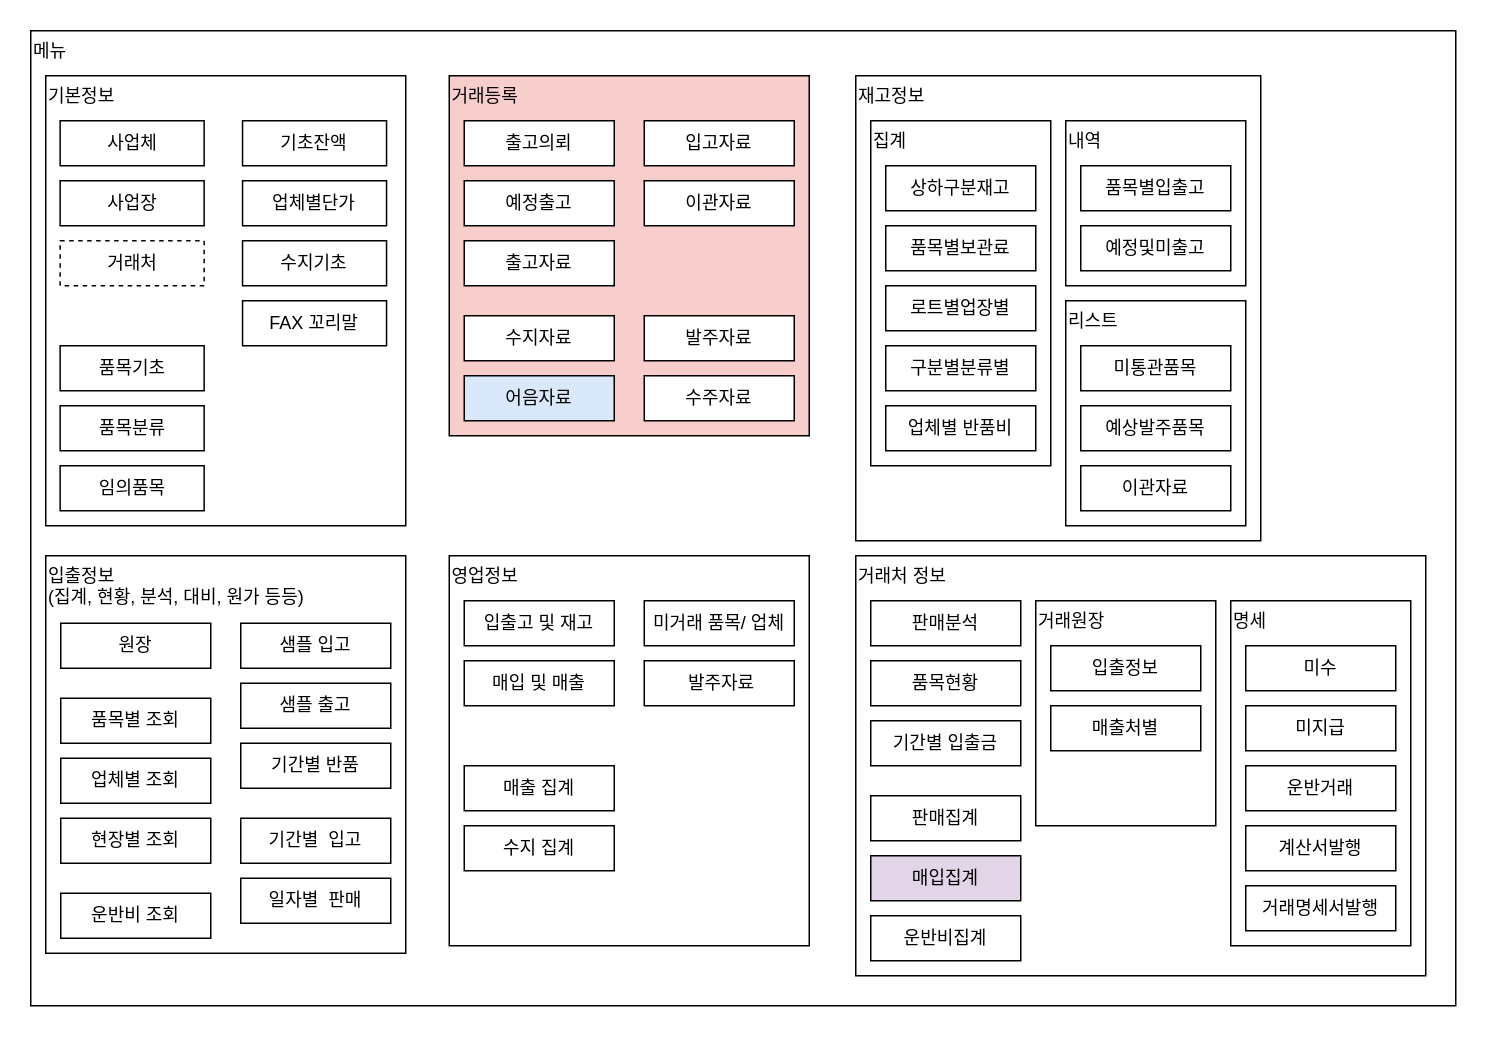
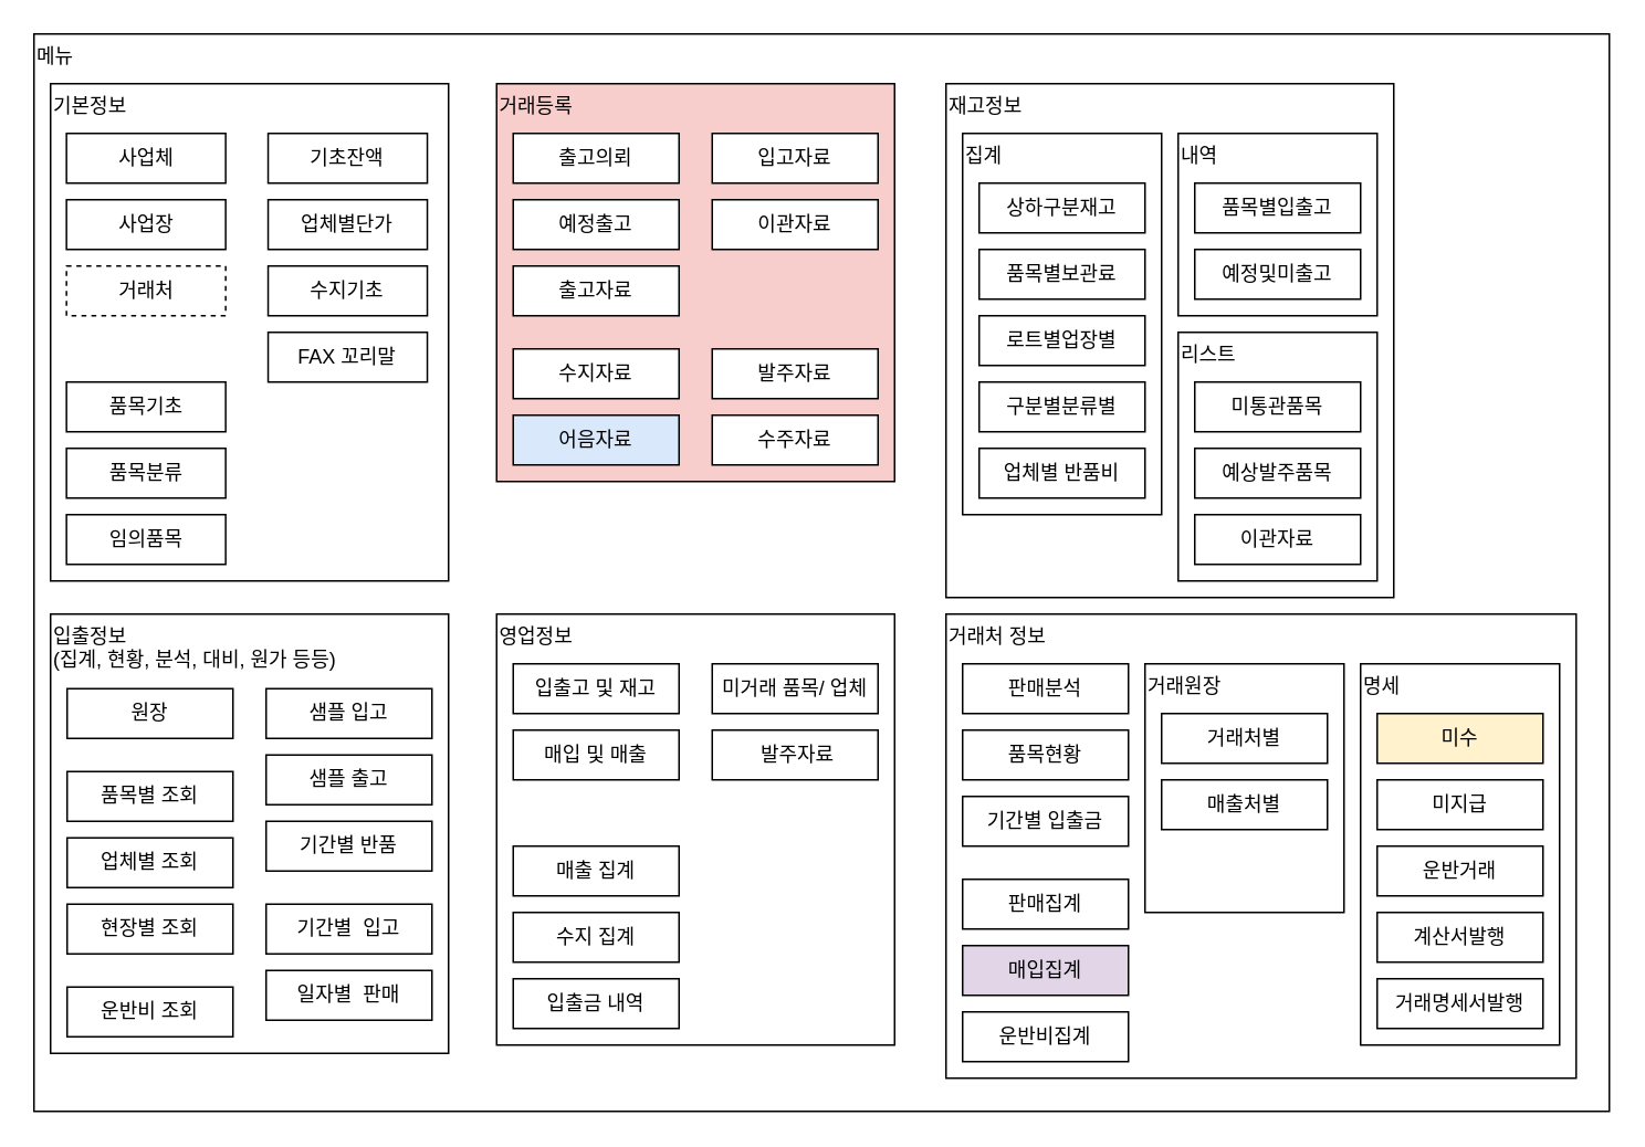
  <mxCell id="0" />
  <mxCell id="1" parent="0" />
  <mxCell id="2" value="메뉴" style="rounded=0;whiteSpace=wrap;html=1;verticalAlign=top;align=left;" parent="1" vertex="1"><mxGeometry y="20" width="950" height="650" as="geometry" x="20" /></mxCell>
  <mxCell id="3" value="" style="group" vertex="1" connectable="0" parent="1"><mxGeometry x="30" y="50" width="240" height="300" as="geometry" /></mxCell>
  <mxCell id="4" value="기본정보" style="rounded=0;whiteSpace=wrap;html=1;verticalAlign=top;align=left;" vertex="1" parent="3"><mxGeometry width="240" height="300" as="geometry" /></mxCell>
  <mxCell id="5" value="사업체" style="rounded=0;whiteSpace=wrap;html=1;" vertex="1" parent="3"><mxGeometry x="9.6" y="30" width="96" height="30" as="geometry" /></mxCell>
  <mxCell id="6" value="기초잔액" style="rounded=0;whiteSpace=wrap;html=1;" vertex="1" parent="3"><mxGeometry x="131.2" y="30" width="96" height="30" as="geometry" /></mxCell>
  <mxCell id="7" value="FAX 꼬리말" style="rounded=0;whiteSpace=wrap;html=1;" vertex="1" parent="3"><mxGeometry x="131.2" y="150" width="96" height="30" as="geometry" /></mxCell>
  <mxCell id="8" value="품목기초" style="rounded=0;whiteSpace=wrap;html=1;" vertex="1" parent="3"><mxGeometry x="9.6" y="180" width="96" height="30" as="geometry" /></mxCell>
  <mxCell id="9" value="사업장" style="rounded=0;whiteSpace=wrap;html=1;" vertex="1" parent="3"><mxGeometry x="9.6" y="70" width="96" height="30" as="geometry" /></mxCell>
  <mxCell id="10" value="거래처" style="rounded=0;whiteSpace=wrap;html=1;dashed=1;" vertex="1" parent="3"><mxGeometry x="9.6" y="110" width="96" height="30" as="geometry" /></mxCell>
  <mxCell id="11" value="품목분류" style="rounded=0;whiteSpace=wrap;html=1;" vertex="1" parent="3"><mxGeometry x="9.6" y="220" width="96" height="30" as="geometry" /></mxCell>
  <mxCell id="12" value="임의품목" style="rounded=0;whiteSpace=wrap;html=1;" vertex="1" parent="3"><mxGeometry x="9.6" y="260" width="96" height="30" as="geometry" /></mxCell>
  <mxCell id="13" value="업체별단가" style="rounded=0;whiteSpace=wrap;html=1;" vertex="1" parent="3"><mxGeometry x="131.2" y="70" width="96" height="30" as="geometry" /></mxCell>
  <mxCell id="14" value="수지기초" style="rounded=0;whiteSpace=wrap;html=1;" vertex="1" parent="3"><mxGeometry x="131.2" y="110" width="96" height="30" as="geometry" /></mxCell>
  <mxCell id="15" value="" style="group" vertex="1" connectable="0" parent="1"><mxGeometry x="299" y="50" width="240" height="240" as="geometry" /></mxCell>
  <mxCell id="16" value="거래등록" style="rounded=0;whiteSpace=wrap;html=1;verticalAlign=top;align=left;fillColor=#f8cecc;" vertex="1" parent="15"><mxGeometry width="240" height="240" as="geometry" /></mxCell>
  <mxCell id="17" value="수주자료" style="rounded=0;whiteSpace=wrap;html=1;" vertex="1" parent="15"><mxGeometry x="130" y="200" width="100" height="30" as="geometry" /></mxCell>
  <mxCell id="18" value="발주자료" style="rounded=0;whiteSpace=wrap;html=1;" vertex="1" parent="15"><mxGeometry x="130" y="160" width="100" height="30" as="geometry" /></mxCell>
  <mxCell id="19" value="어음자료" style="rounded=0;whiteSpace=wrap;html=1;fillColor=#dae8fc;" vertex="1" parent="15"><mxGeometry x="10" y="200" width="100" height="30" as="geometry" /></mxCell>
  <mxCell id="20" value="수지자료" style="rounded=0;whiteSpace=wrap;html=1;" vertex="1" parent="15"><mxGeometry x="10" y="160" width="100" height="30" as="geometry" /></mxCell>
  <mxCell id="21" value="이관자료" style="rounded=0;whiteSpace=wrap;html=1;" vertex="1" parent="15"><mxGeometry x="130" y="70" width="100" height="30" as="geometry" /></mxCell>
  <mxCell id="22" value="입고자료" style="rounded=0;whiteSpace=wrap;html=1;" vertex="1" parent="15"><mxGeometry x="130" y="30" width="100" height="30" as="geometry" /></mxCell>
  <mxCell id="23" value="예정출고" style="rounded=0;whiteSpace=wrap;html=1;" vertex="1" parent="15"><mxGeometry x="10" y="70" width="100" height="30" as="geometry" /></mxCell>
  <mxCell id="24" value="출고자료" style="rounded=0;whiteSpace=wrap;html=1;" vertex="1" parent="15"><mxGeometry x="10" y="110" width="100" height="30" as="geometry" /></mxCell>
  <mxCell id="25" value="출고의뢰" style="rounded=0;whiteSpace=wrap;html=1;" vertex="1" parent="15"><mxGeometry x="10" y="30" width="100" height="30" as="geometry" /></mxCell>
  <mxCell id="26" value="" style="group" vertex="1" connectable="0" parent="1"><mxGeometry x="570" y="50" width="270" height="310" as="geometry" /></mxCell>
  <mxCell id="27" value="재고정보" style="rounded=0;whiteSpace=wrap;html=1;verticalAlign=top;align=left;" vertex="1" parent="26"><mxGeometry width="270" height="310" as="geometry" /></mxCell>
  <mxCell id="28" value="리스트" style="rounded=0;whiteSpace=wrap;html=1;verticalAlign=top;align=left;" vertex="1" parent="26"><mxGeometry x="140" y="150" width="120" height="150" as="geometry" /></mxCell>
  <mxCell id="29" value="내역" style="rounded=0;whiteSpace=wrap;html=1;verticalAlign=top;align=left;" vertex="1" parent="26"><mxGeometry x="140" y="30" width="120" height="110" as="geometry" /></mxCell>
  <mxCell id="30" value="집계" style="rounded=0;whiteSpace=wrap;html=1;verticalAlign=top;align=left;" vertex="1" parent="26"><mxGeometry x="10" y="30" width="120" height="230" as="geometry" /></mxCell>
  <mxCell id="31" value="예정및미출고" style="rounded=0;whiteSpace=wrap;html=1;" vertex="1" parent="26"><mxGeometry x="150" y="100" width="100" height="30" as="geometry" /></mxCell>
  <mxCell id="32" value="품목별입출고" style="rounded=0;whiteSpace=wrap;html=1;" vertex="1" parent="26"><mxGeometry x="150" y="60" width="100" height="30" as="geometry" /></mxCell>
  <mxCell id="33" value="업체별 반품비" style="rounded=0;whiteSpace=wrap;html=1;" vertex="1" parent="26"><mxGeometry x="20" y="220" width="100" height="30" as="geometry" /></mxCell>
  <mxCell id="34" value="구분별분류별" style="rounded=0;whiteSpace=wrap;html=1;" vertex="1" parent="26"><mxGeometry x="20" y="180" width="100" height="30" as="geometry" /></mxCell>
  <mxCell id="35" value="로트별업장별" style="rounded=0;whiteSpace=wrap;html=1;" vertex="1" parent="26"><mxGeometry x="20" y="140" width="100" height="30" as="geometry" /></mxCell>
  <mxCell id="36" value="품목별보관료" style="rounded=0;whiteSpace=wrap;html=1;" vertex="1" parent="26"><mxGeometry x="20" y="100" width="100" height="30" as="geometry" /></mxCell>
  <mxCell id="37" value="상하구분재고" style="rounded=0;whiteSpace=wrap;html=1;" vertex="1" parent="26"><mxGeometry x="20" y="60" width="100" height="30" as="geometry" /></mxCell>
  <mxCell id="38" value="미통관품목" style="rounded=0;whiteSpace=wrap;html=1;" vertex="1" parent="26"><mxGeometry x="150" y="180" width="100" height="30" as="geometry" /></mxCell>
  <mxCell id="39" value="예상발주품목" style="rounded=0;whiteSpace=wrap;html=1;" vertex="1" parent="26"><mxGeometry x="150" y="220" width="100" height="30" as="geometry" /></mxCell>
  <mxCell id="40" value="이관자료" style="rounded=0;whiteSpace=wrap;html=1;" vertex="1" parent="26"><mxGeometry x="150" y="260" width="100" height="30" as="geometry" /></mxCell>
  <mxCell id="41" value="" style="group" vertex="1" connectable="0" parent="1"><mxGeometry x="30" y="370" width="240" height="265" as="geometry" /></mxCell>
  <mxCell id="42" value="입출정보&lt;br&gt;(집계, 현황, 분석, 대비, 원가 등등)" style="rounded=0;whiteSpace=wrap;html=1;verticalAlign=top;align=left;" vertex="1" parent="41"><mxGeometry width="240" height="265" as="geometry" /></mxCell>
  <mxCell id="43" value="현장별 조회" style="rounded=0;whiteSpace=wrap;html=1;" vertex="1" parent="41"><mxGeometry x="10" y="175" width="100" height="30" as="geometry" /></mxCell>
  <mxCell id="44" value="기간별 반품" style="rounded=0;whiteSpace=wrap;html=1;" vertex="1" parent="41"><mxGeometry x="130" y="125" width="100" height="30" as="geometry" /></mxCell>
  <mxCell id="45" value="샘플 입고" style="rounded=0;whiteSpace=wrap;html=1;" vertex="1" parent="41"><mxGeometry x="130" y="45" width="100" height="30" as="geometry" /></mxCell>
  <mxCell id="46" value="업체별 조회" style="rounded=0;whiteSpace=wrap;html=1;" vertex="1" parent="41"><mxGeometry x="10" y="135" width="100" height="30" as="geometry" /></mxCell>
  <mxCell id="47" value="품목별 조회" style="rounded=0;whiteSpace=wrap;html=1;" vertex="1" parent="41"><mxGeometry x="10" y="95" width="100" height="30" as="geometry" /></mxCell>
  <mxCell id="48" value="원장" style="rounded=0;whiteSpace=wrap;html=1;" vertex="1" parent="41"><mxGeometry x="10" y="45" width="100" height="30" as="geometry" /></mxCell>
  <mxCell id="49" value="샘플 출고" style="rounded=0;whiteSpace=wrap;html=1;" vertex="1" parent="41"><mxGeometry x="130" y="85" width="100" height="30" as="geometry" /></mxCell>
  <mxCell id="50" value="운반비 조회&lt;span style=&quot;color: rgba(0, 0, 0, 0); font-family: monospace; font-size: 0px; text-align: start;&quot;&gt;%3CmxGraphModel%3E%3Croot%3E%3CmxCell%20id%3D%220%22%2F%3E%3CmxCell%20id%3D%221%22%20parent%3D%220%22%2F%3E%3CmxCell%20id%3D%222%22%20value%3D%22%EC%B6%9C%EA%B3%A0%EC%9D%98%EB%A2%B0%22%20style%3D%22rounded%3D0%3BwhiteSpace%3Dwrap%3Bhtml%3D1%3B%22%20vertex%3D%221%22%20parent%3D%221%22%3E%3CmxGeometry%20x%3D%22530%22%20y%3D%22720%22%20width%3D%22100%22%20height%3D%2230%22%20as%3D%22geometry%22%2F%3E%3C%2FmxCell%3E%3C%2Froot%3E%3C%2FmxGraphModel%3E&lt;/span&gt;" style="rounded=0;whiteSpace=wrap;html=1;" vertex="1" parent="41"><mxGeometry x="10" y="225" width="100" height="30" as="geometry" /></mxCell>
  <mxCell id="51" value="기간별&amp;nbsp; 입고" style="rounded=0;whiteSpace=wrap;html=1;" vertex="1" parent="41"><mxGeometry x="130" y="175" width="100" height="30" as="geometry" /></mxCell>
  <mxCell id="52" value="일자별&amp;nbsp; 판매" style="rounded=0;whiteSpace=wrap;html=1;" vertex="1" parent="41"><mxGeometry x="130" y="215" width="100" height="30" as="geometry" /></mxCell>
  <mxCell id="53" value="" style="group" vertex="1" connectable="0" parent="1"><mxGeometry x="299" y="370" width="240" height="260" as="geometry" /></mxCell>
  <mxCell id="54" value="영업정보" style="rounded=0;whiteSpace=wrap;html=1;verticalAlign=top;align=left;" vertex="1" parent="53"><mxGeometry width="240" height="260" as="geometry" /></mxCell>
  <mxCell id="55" value="미거래 품목/ 업체" style="rounded=0;whiteSpace=wrap;html=1;" vertex="1" parent="53"><mxGeometry x="130" y="30" width="100" height="30" as="geometry" /></mxCell>
  <mxCell id="56" value="&amp;nbsp;발주자료" style="rounded=0;whiteSpace=wrap;html=1;" vertex="1" parent="53"><mxGeometry x="130" y="70" width="100" height="30" as="geometry" /></mxCell>
  <mxCell id="57" value="매입 및 매출" style="rounded=0;whiteSpace=wrap;html=1;" vertex="1" parent="53"><mxGeometry x="10" y="70" width="100" height="30" as="geometry" /></mxCell>
+ <mxCell id="58" value="입출금 내역" style="rounded=0;whiteSpace=wrap;html=1;" vertex="1" parent="53"><mxGeometry x="10" y="220" width="100" height="30" as="geometry" /></mxCell>
  <mxCell id="59" value="수지 집계" style="rounded=0;whiteSpace=wrap;html=1;" vertex="1" parent="53"><mxGeometry x="10" y="180" width="100" height="30" as="geometry" /></mxCell>
  <mxCell id="60" value="매출 집계" style="rounded=0;whiteSpace=wrap;html=1;" vertex="1" parent="53"><mxGeometry x="10" y="140" width="100" height="30" as="geometry" /></mxCell>
  <mxCell id="61" value="입출고 및 재고" style="rounded=0;whiteSpace=wrap;html=1;" vertex="1" parent="53"><mxGeometry x="10" y="30" width="100" height="30" as="geometry" /></mxCell>
  <mxCell id="62" value="" style="group" vertex="1" connectable="0" parent="1"><mxGeometry x="570" y="370" width="380" height="280" as="geometry" /></mxCell>
  <mxCell id="63" value="거래처 정보" style="rounded=0;whiteSpace=wrap;html=1;verticalAlign=top;align=left;" vertex="1" parent="62"><mxGeometry width="380" height="280" as="geometry" /></mxCell>
  <mxCell id="64" value="운반비집계" style="rounded=0;whiteSpace=wrap;html=1;" vertex="1" parent="62"><mxGeometry x="10" y="240" width="100" height="30" as="geometry" /></mxCell>
  <mxCell id="65" value="판매집계" style="rounded=0;whiteSpace=wrap;html=1;" vertex="1" parent="62"><mxGeometry x="10" y="160" width="100" height="30" as="geometry" /></mxCell>
  <mxCell id="66" value="기간별 입출금" style="rounded=0;whiteSpace=wrap;html=1;" vertex="1" parent="62"><mxGeometry x="10" y="110" width="100" height="30" as="geometry" /></mxCell>
  <mxCell id="67" value="품목현황" style="rounded=0;whiteSpace=wrap;html=1;" vertex="1" parent="62"><mxGeometry x="10" y="70" width="100" height="30" as="geometry" /></mxCell>
  <mxCell id="68" value="판매분석" style="rounded=0;whiteSpace=wrap;html=1;" vertex="1" parent="62"><mxGeometry x="10" y="30" width="100" height="30" as="geometry" /></mxCell>
  <mxCell id="69" value="" style="group" vertex="1" connectable="0" parent="62"><mxGeometry x="120" y="30" width="120" height="150" as="geometry" /></mxCell>
  <mxCell id="70" value="거래원장" style="rounded=0;whiteSpace=wrap;html=1;verticalAlign=top;align=left;" vertex="1" parent="69"><mxGeometry width="120" height="150" as="geometry" /></mxCell>
  <mxCell id="71" value="매출처별" style="rounded=0;whiteSpace=wrap;html=1;" vertex="1" parent="69"><mxGeometry x="10" y="70" width="100" height="30" as="geometry" /></mxCell>
- <mxCell id="72" value="입출정보" style="rounded=0;whiteSpace=wrap;html=1;" vertex="1" parent="69"><mxGeometry x="10" y="30" width="100" height="30" as="geometry" /></mxCell>
+ <mxCell id="72" value="거래처별" style="rounded=0;whiteSpace=wrap;html=1;" vertex="1" parent="69"><mxGeometry x="10" y="30" width="100" height="30" as="geometry" /></mxCell>
  <mxCell id="73" value="" style="group" vertex="1" connectable="0" parent="62"><mxGeometry x="250" y="30" width="120" height="230" as="geometry" /></mxCell>
  <mxCell id="74" value="명세" style="rounded=0;whiteSpace=wrap;html=1;verticalAlign=top;align=left;" vertex="1" parent="73"><mxGeometry width="120" height="230" as="geometry" /></mxCell>
- <mxCell id="75" value="미수" style="rounded=0;whiteSpace=wrap;html=1;" vertex="1" parent="73"><mxGeometry x="10" y="30" width="100" height="30" as="geometry" /></mxCell>
+ <mxCell id="75" value="미수" style="rounded=0;whiteSpace=wrap;html=1;fillColor=#fff2cc;" vertex="1" parent="73"><mxGeometry x="10" y="30" width="100" height="30" as="geometry" /></mxCell>
  <mxCell id="76" value="미지급" style="rounded=0;whiteSpace=wrap;html=1;" vertex="1" parent="73"><mxGeometry x="10" y="70" width="100" height="30" as="geometry" /></mxCell>
  <mxCell id="77" value="운반거래" style="rounded=0;whiteSpace=wrap;html=1;" vertex="1" parent="73"><mxGeometry x="10" y="110" width="100" height="30" as="geometry" /></mxCell>
  <mxCell id="78" value="계산서발행" style="rounded=0;whiteSpace=wrap;html=1;" vertex="1" parent="73"><mxGeometry x="10" y="150" width="100" height="30" as="geometry" /></mxCell>
  <mxCell id="79" value="거래명세서발행" style="rounded=0;whiteSpace=wrap;html=1;" vertex="1" parent="73"><mxGeometry x="10" y="190" width="100" height="30" as="geometry" /></mxCell>
  <mxCell id="80" value="매입집계" style="rounded=0;whiteSpace=wrap;html=1;fillColor=#e1d5e7;" vertex="1" parent="62"><mxGeometry x="10" y="200" width="100" height="30" as="geometry" /></mxCell>
